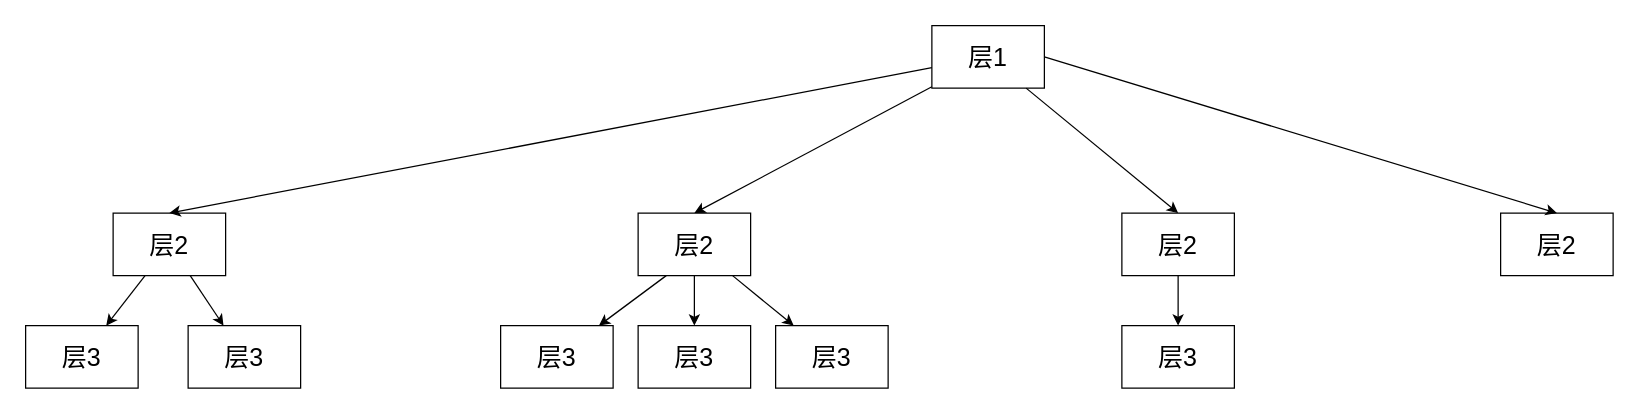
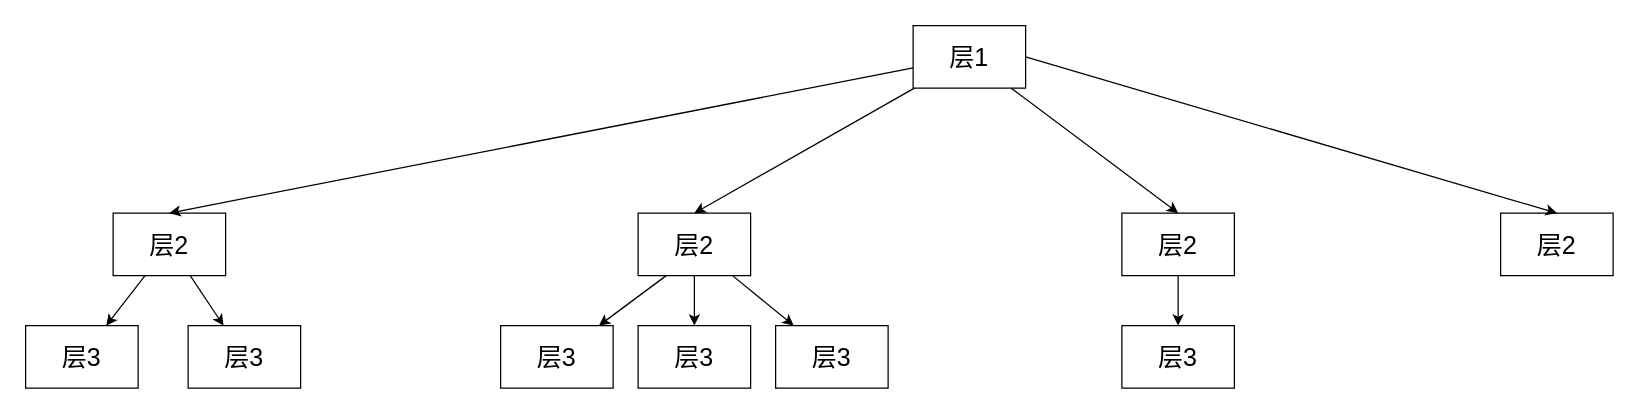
  <mxCell id="0" />
  <mxCell id="1" parent="0" />
- <mxCell id="2" value="&lt;font style=&quot;font-size: 20px;&quot;&gt;层1&lt;/font&gt;" style="rounded=0;whiteSpace=wrap;html=1;" parent="1" vertex="1"><mxGeometry x="745" y="20" width="90" height="50" as="geometry" /></mxCell>
+ <mxCell id="2" value="&lt;font style=&quot;font-size: 20px;&quot;&gt;层1&lt;/font&gt;" style="rounded=0;whiteSpace=wrap;html=1;" parent="1" vertex="1"><mxGeometry x="730" y="20" width="90" height="50" as="geometry" /></mxCell>
  <mxCell id="3" value="&lt;font style=&quot;font-size: 20px;&quot;&gt;层3&lt;/font&gt;" style="rounded=0;whiteSpace=wrap;html=1;" parent="1" vertex="1"><mxGeometry x="400" y="260" width="90" height="50" as="geometry" /></mxCell>
  <mxCell id="4" value="&lt;font style=&quot;font-size: 20px;&quot;&gt;层3&lt;/font&gt;" style="rounded=0;whiteSpace=wrap;html=1;" parent="1" vertex="1"><mxGeometry x="150" y="260" width="90" height="50" as="geometry" /></mxCell>
  <mxCell id="5" value="&lt;font style=&quot;font-size: 20px;&quot;&gt;层2&lt;/font&gt;" style="rounded=0;whiteSpace=wrap;html=1;" parent="1" vertex="1"><mxGeometry x="510" y="170" width="90" height="50" as="geometry" /></mxCell>
  <mxCell id="6" value="&lt;font style=&quot;font-size: 20px;&quot;&gt;层2&lt;/font&gt;" style="rounded=0;whiteSpace=wrap;html=1;" parent="1" vertex="1"><mxGeometry x="897" y="170" width="90" height="50" as="geometry" /></mxCell>
  <mxCell id="7" value="&lt;font style=&quot;font-size: 20px;&quot;&gt;层3&lt;/font&gt;" style="rounded=0;whiteSpace=wrap;html=1;" parent="1" vertex="1"><mxGeometry x="20" y="260" width="90" height="50" as="geometry" /></mxCell>
  <mxCell id="8" value="&lt;font style=&quot;font-size: 20px;&quot;&gt;层2&lt;/font&gt;" style="rounded=0;whiteSpace=wrap;html=1;" parent="1" vertex="1"><mxGeometry x="90" y="170" width="90" height="50" as="geometry" /></mxCell>
  <mxCell id="9" value="&lt;font style=&quot;font-size: 20px;&quot;&gt;层3&lt;/font&gt;" style="rounded=0;whiteSpace=wrap;html=1;" parent="1" vertex="1"><mxGeometry x="510" y="260" width="90" height="50" as="geometry" /></mxCell>
  <mxCell id="10" value="&lt;font style=&quot;font-size: 20px;&quot;&gt;层3&lt;/font&gt;" style="rounded=0;whiteSpace=wrap;html=1;" parent="1" vertex="1"><mxGeometry x="620" y="260" width="90" height="50" as="geometry" /></mxCell>
  <mxCell id="11" value="&lt;font style=&quot;font-size: 20px;&quot;&gt;层3&lt;/font&gt;" style="rounded=0;whiteSpace=wrap;html=1;" parent="1" vertex="1"><mxGeometry x="897" y="260" width="90" height="50" as="geometry" /></mxCell>
  <mxCell id="12" value="&lt;font style=&quot;font-size: 20px;&quot;&gt;层2&lt;/font&gt;" style="rounded=0;whiteSpace=wrap;html=1;" parent="1" vertex="1"><mxGeometry x="1200" y="170" width="90" height="50" as="geometry" /></mxCell>
  <mxCell id="13" value="" style="endArrow=classic;html=1;rounded=0;fontSize=20;entryX=0.5;entryY=0;entryDx=0;entryDy=0;" parent="1" source="2" target="8" edge="1"><mxGeometry width="50" height="50" relative="1" as="geometry"><mxPoint x="600" y="390" as="sourcePoint" /><mxPoint x="650" y="340" as="targetPoint" /></mxGeometry></mxCell>
  <mxCell id="14" value="" style="endArrow=classic;html=1;rounded=0;fontSize=20;" parent="1" source="8" target="7" edge="1"><mxGeometry width="50" height="50" relative="1" as="geometry"><mxPoint x="600" y="390" as="sourcePoint" /><mxPoint x="650" y="340" as="targetPoint" /></mxGeometry></mxCell>
  <mxCell id="15" value="" style="endArrow=classic;html=1;rounded=0;fontSize=20;" parent="1" source="8" target="4" edge="1"><mxGeometry width="50" height="50" relative="1" as="geometry"><mxPoint x="600" y="390" as="sourcePoint" /><mxPoint x="650" y="340" as="targetPoint" /></mxGeometry></mxCell>
  <mxCell id="16" value="" style="endArrow=classic;html=1;rounded=0;fontSize=20;entryX=0.5;entryY=0;entryDx=0;entryDy=0;" parent="1" source="2" target="5" edge="1"><mxGeometry width="50" height="50" relative="1" as="geometry"><mxPoint x="620" y="390" as="sourcePoint" /><mxPoint x="670" y="340" as="targetPoint" /></mxGeometry></mxCell>
  <mxCell id="17" value="" style="endArrow=classic;html=1;rounded=0;fontSize=20;entryX=0.5;entryY=0;entryDx=0;entryDy=0;" parent="1" source="2" target="6" edge="1"><mxGeometry width="50" height="50" relative="1" as="geometry"><mxPoint x="620" y="390" as="sourcePoint" /><mxPoint x="670" y="340" as="targetPoint" /></mxGeometry></mxCell>
  <mxCell id="18" value="" style="endArrow=classic;html=1;rounded=0;fontSize=20;exitX=1;exitY=0.5;exitDx=0;exitDy=0;entryX=0.5;entryY=0;entryDx=0;entryDy=0;" parent="1" source="2" target="12" edge="1"><mxGeometry width="50" height="50" relative="1" as="geometry"><mxPoint x="620" y="390" as="sourcePoint" /><mxPoint x="670" y="340" as="targetPoint" /></mxGeometry></mxCell>
  <mxCell id="19" value="" style="endArrow=classic;html=1;rounded=0;fontSize=20;exitX=0.25;exitY=1;exitDx=0;exitDy=0;" parent="1" source="5" target="3" edge="1"><mxGeometry width="50" height="50" relative="1" as="geometry"><mxPoint x="550" y="390" as="sourcePoint" /><mxPoint x="600" y="340" as="targetPoint" /></mxGeometry></mxCell>
  <mxCell id="20" value="" style="endArrow=classic;html=1;rounded=0;fontSize=20;" parent="1" source="5" target="9" edge="1"><mxGeometry width="50" height="50" relative="1" as="geometry"><mxPoint x="550" y="390" as="sourcePoint" /><mxPoint x="600" y="340" as="targetPoint" /></mxGeometry></mxCell>
  <mxCell id="21" value="" style="endArrow=classic;html=1;rounded=0;fontSize=20;" parent="1" source="5" target="10" edge="1"><mxGeometry width="50" height="50" relative="1" as="geometry"><mxPoint x="550" y="390" as="sourcePoint" /><mxPoint x="600" y="340" as="targetPoint" /></mxGeometry></mxCell>
  <mxCell id="22" value="" style="endArrow=classic;html=1;rounded=0;fontSize=20;exitX=0.5;exitY=1;exitDx=0;exitDy=0;" parent="1" source="6" target="11" edge="1"><mxGeometry width="50" height="50" relative="1" as="geometry"><mxPoint x="550" y="390" as="sourcePoint" /><mxPoint x="600" y="340" as="targetPoint" /></mxGeometry></mxCell>
